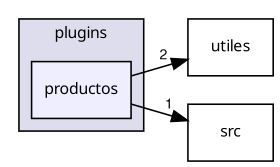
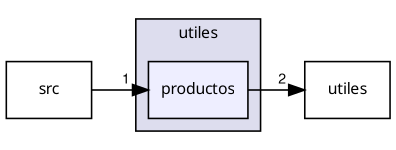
  digraph {
    compound=true
    fontname="Noto Sans"
    rankdir=LR
    node [fontname="Noto Sans" fontsize=10 shape=box]
    edge [fontname="Noto Sans" labeldistance=1.5 labelfontname=FreeSans labelfontsize=9]
    n1 [fillcolor="#eeeeff" label=productos pencolor=black style=filled]
    n2 [label=utiles]
    n3 [label=src]
    subgraph cluster_1 {
      bgcolor="#ddddee"
      fontsize=10
-     label=plugins
+     label=utiles
      pencolor=black
      n1
    }
    n1 -> n2 [headlabel=2]
-   n1 -> n3 [headlabel=1]
+   n3 -> n1 [headlabel=1]
  }
